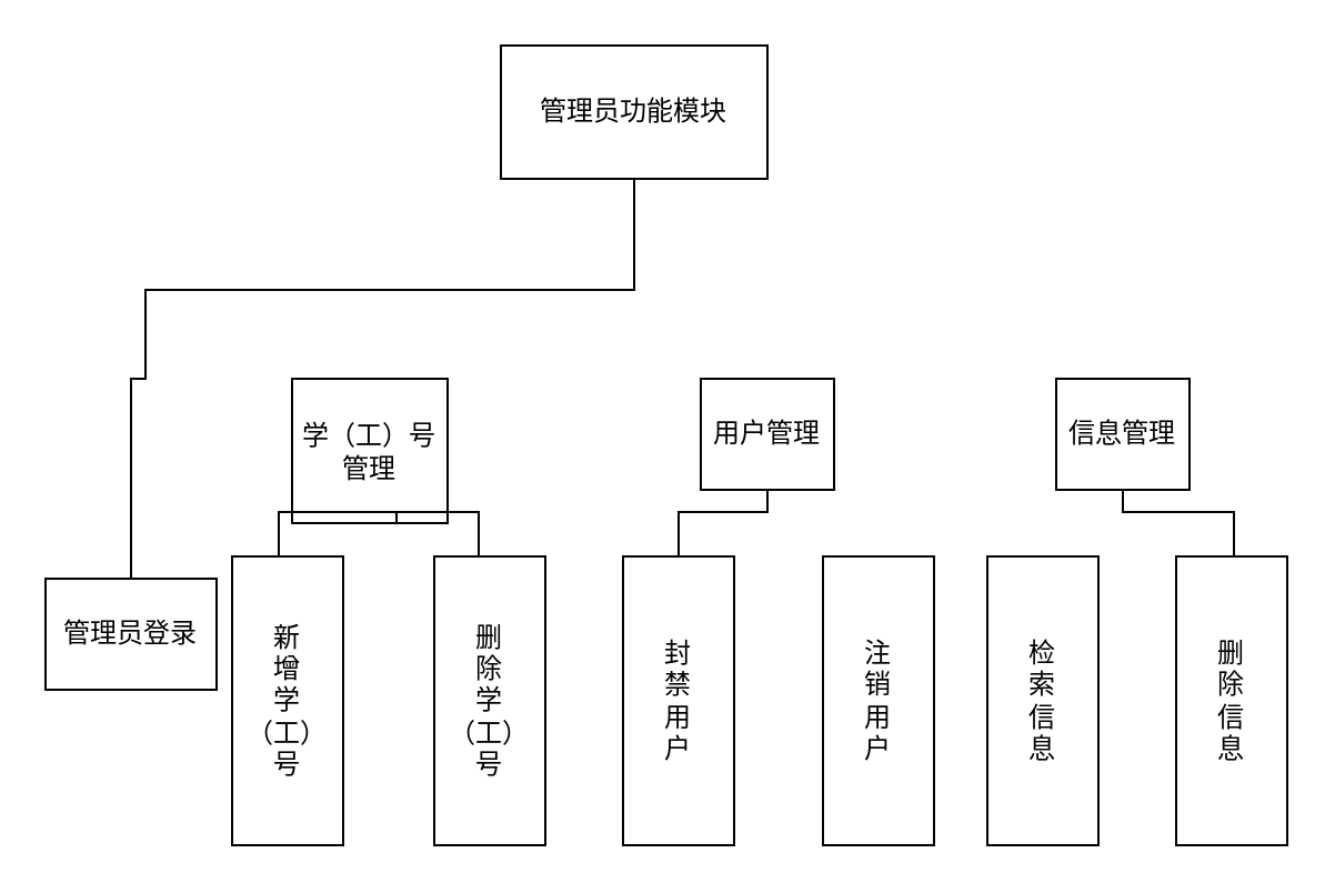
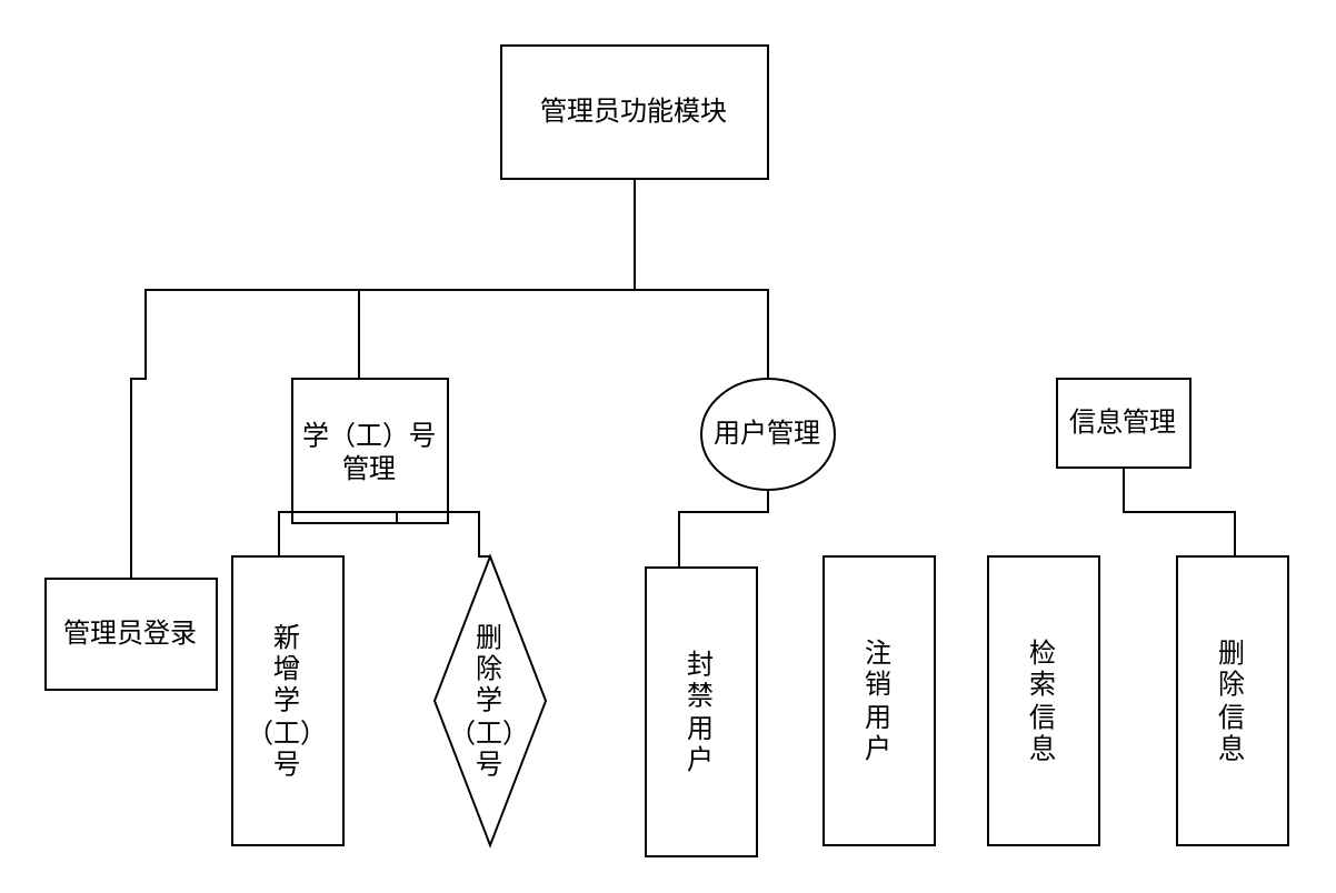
  <mxCell id="0" />
  <mxCell id="1" parent="0" />
  <mxCell id="2" style="edgeStyle=orthogonalEdgeStyle;rounded=0;orthogonalLoop=1;jettySize=auto;html=1;entryX=0.5;entryY=1;entryDx=0;entryDy=0;endArrow=none;endFill=0;" edge="1" parent="1" source="5" target="6"><mxGeometry relative="1" as="geometry"><Array as="points"><mxPoint x="285" y="130" /><mxPoint x="65" y="130" /><mxPoint x="65" y="170" /></Array></mxGeometry></mxCell>
+ <mxCell id="3" style="edgeStyle=orthogonalEdgeStyle;rounded=0;orthogonalLoop=1;jettySize=auto;html=1;endArrow=none;endFill=0;" edge="1" parent="1" source="5" target="8"><mxGeometry relative="1" as="geometry"><Array as="points"><mxPoint x="285" y="130" /><mxPoint x="345" y="130" /></Array></mxGeometry></mxCell>
+ <mxCell id="4" style="edgeStyle=orthogonalEdgeStyle;rounded=0;orthogonalLoop=1;jettySize=auto;html=1;endArrow=none;endFill=0;" edge="1" parent="1" source="5" target="11"><mxGeometry relative="1" as="geometry"><Array as="points"><mxPoint x="285" y="130" /><mxPoint x="161" y="130" /></Array></mxGeometry></mxCell>
  <mxCell id="5" value="管理员功能模块" style="rounded=0;whiteSpace=wrap;html=1;" vertex="1" parent="1"><mxGeometry x="225" y="20" width="120" height="60" as="geometry" /></mxCell>
  <mxCell id="6" value="管理员登录" style="rounded=0;html=1;direction=west;labelPosition=center;verticalLabelPosition=middle;align=center;verticalAlign=middle;flipV=1;whiteSpace=wrap;textDirection=rtl;horizontal=1;flipH=0;" vertex="1" parent="1"><mxGeometry x="20" y="260" width="77" height="50" as="geometry" /></mxCell>
  <mxCell id="7" style="edgeStyle=orthogonalEdgeStyle;rounded=0;orthogonalLoop=1;jettySize=auto;html=1;endArrow=none;endFill=0;" edge="1" parent="1" source="8" target="14"><mxGeometry relative="1" as="geometry"><Array as="points"><mxPoint x="345" y="230" /><mxPoint x="305" y="230" /></Array></mxGeometry></mxCell>
- <mxCell id="8" value="用户管理" style="rounded=0;html=1;direction=west;labelPosition=center;verticalLabelPosition=middle;align=center;verticalAlign=middle;flipV=1;whiteSpace=wrap;textDirection=rtl;horizontal=1;flipH=0;" vertex="1" parent="1"><mxGeometry x="315" y="170" width="60" height="50" as="geometry" /></mxCell>
+ <mxCell id="8" value="用户管理" style="ellipse;html=1;direction=west;labelPosition=center;verticalLabelPosition=middle;align=center;verticalAlign=middle;flipV=1;whiteSpace=wrap;textDirection=rtl;horizontal=1;flipH=0;" vertex="1" parent="1"><mxGeometry x="315" y="170" width="60" height="50" as="geometry" /></mxCell>
  <mxCell id="9" style="edgeStyle=orthogonalEdgeStyle;rounded=0;orthogonalLoop=1;jettySize=auto;html=1;endArrow=none;endFill=0;" edge="1" parent="1" source="10" target="17"><mxGeometry relative="1" as="geometry"><Array as="points"><mxPoint x="505" y="230" /><mxPoint x="555" y="230" /></Array></mxGeometry></mxCell>
- <mxCell id="10" value="信息管理" style="rounded=0;html=1;direction=west;labelPosition=center;verticalLabelPosition=middle;align=center;verticalAlign=middle;flipV=1;whiteSpace=wrap;textDirection=rtl;horizontal=1;flipH=0;" vertex="1" parent="1"><mxGeometry x="475" y="170" width="60" height="50" as="geometry" /></mxCell>
+ <mxCell id="10" value="信息管理" style="rounded=0;html=1;direction=west;labelPosition=center;verticalLabelPosition=middle;align=center;verticalAlign=middle;flipV=1;whiteSpace=wrap;textDirection=rtl;horizontal=1;flipH=0;" vertex="1" parent="1"><mxGeometry x="475" y="170" width="60" height="40" as="geometry" /></mxCell>
  <mxCell id="11" value="学（工）号管理" style="rounded=0;html=1;direction=west;labelPosition=center;verticalLabelPosition=middle;align=center;verticalAlign=middle;flipV=1;whiteSpace=wrap;textDirection=rtl;horizontal=1;flipH=0;" vertex="1" parent="1"><mxGeometry x="131" y="170" width="70" height="65" as="geometry" /></mxCell>
  <mxCell id="12" value="&lt;div&gt;新&lt;/div&gt;&lt;div&gt;增&lt;/div&gt;&lt;div&gt;学&lt;/div&gt;&lt;div&gt;（工）&lt;/div&gt;&lt;div&gt;号&lt;/div&gt;" style="rounded=0;html=1;direction=west;labelPosition=center;verticalLabelPosition=middle;align=center;verticalAlign=middle;flipV=1;whiteSpace=wrap;textDirection=rtl;horizontal=1;flipH=0;" vertex="1" parent="1"><mxGeometry x="104" y="250" width="50" height="130" as="geometry" /></mxCell>
- <mxCell id="13" value="&lt;div&gt;删&lt;br&gt;&lt;/div&gt;&lt;div&gt;除&lt;br&gt;&lt;/div&gt;&lt;div&gt;学&lt;/div&gt;&lt;div&gt;（工）&lt;/div&gt;&lt;div&gt;号&lt;/div&gt;" style="rounded=0;html=1;direction=west;labelPosition=center;verticalLabelPosition=middle;align=center;verticalAlign=middle;flipV=1;whiteSpace=wrap;textDirection=rtl;horizontal=1;flipH=0;" vertex="1" parent="1"><mxGeometry x="195" y="250" width="50" height="130" as="geometry" /></mxCell>
- <mxCell id="14" value="&lt;div&gt;封&lt;/div&gt;&lt;div&gt;禁&lt;/div&gt;&lt;div&gt;用&lt;/div&gt;&lt;div&gt;户&lt;br&gt;&lt;/div&gt;" style="rounded=0;html=1;direction=west;labelPosition=center;verticalLabelPosition=middle;align=center;verticalAlign=middle;flipV=1;whiteSpace=wrap;textDirection=rtl;horizontal=1;flipH=0;" vertex="1" parent="1"><mxGeometry x="280" y="250" width="50" height="130" as="geometry" /></mxCell>
+ <mxCell id="13" value="&lt;div&gt;删&lt;br&gt;&lt;/div&gt;&lt;div&gt;除&lt;br&gt;&lt;/div&gt;&lt;div&gt;学&lt;/div&gt;&lt;div&gt;（工）&lt;/div&gt;&lt;div&gt;号&lt;/div&gt;" style="rhombus;html=1;direction=west;labelPosition=center;verticalLabelPosition=middle;align=center;verticalAlign=middle;flipV=1;whiteSpace=wrap;textDirection=rtl;horizontal=1;flipH=0;" vertex="1" parent="1"><mxGeometry x="195" y="250" width="50" height="130" as="geometry" /></mxCell>
+ <mxCell id="14" value="&lt;div&gt;封&lt;/div&gt;&lt;div&gt;禁&lt;/div&gt;&lt;div&gt;用&lt;/div&gt;&lt;div&gt;户&lt;br&gt;&lt;/div&gt;" style="rounded=0;html=1;direction=west;labelPosition=center;verticalLabelPosition=middle;align=center;verticalAlign=middle;flipV=1;whiteSpace=wrap;textDirection=rtl;horizontal=1;flipH=0;" vertex="1" parent="1"><mxGeometry x="290" y="255" width="50" height="130" as="geometry" /></mxCell>
  <mxCell id="15" value="&lt;div&gt;注&lt;/div&gt;&lt;div&gt;销&lt;/div&gt;&lt;div&gt;用&lt;/div&gt;&lt;div&gt;户&lt;/div&gt;" style="rounded=0;html=1;direction=west;labelPosition=center;verticalLabelPosition=middle;align=center;verticalAlign=middle;flipV=1;whiteSpace=wrap;textDirection=rtl;horizontal=1;flipH=0;" vertex="1" parent="1"><mxGeometry x="370" y="250" width="50" height="130" as="geometry" /></mxCell>
  <mxCell id="16" value="&lt;div&gt;检&lt;/div&gt;&lt;div&gt;索&lt;/div&gt;&lt;div&gt;信&lt;/div&gt;&lt;div&gt;息&lt;/div&gt;" style="rounded=0;html=1;direction=west;labelPosition=center;verticalLabelPosition=middle;align=center;verticalAlign=middle;flipV=1;whiteSpace=wrap;textDirection=rtl;horizontal=1;flipH=0;" vertex="1" parent="1"><mxGeometry x="444" y="250" width="50" height="130" as="geometry" /></mxCell>
  <mxCell id="17" value="&lt;div&gt;删&lt;/div&gt;&lt;div&gt;除&lt;/div&gt;&lt;div&gt;信&lt;/div&gt;&lt;div&gt;息&lt;/div&gt;" style="rounded=0;html=1;direction=west;labelPosition=center;verticalLabelPosition=middle;align=center;verticalAlign=middle;flipV=1;whiteSpace=wrap;textDirection=rtl;horizontal=1;flipH=0;" vertex="1" parent="1"><mxGeometry x="529" y="250" width="50" height="130" as="geometry" /></mxCell>
  <mxCell id="18" style="edgeStyle=orthogonalEdgeStyle;rounded=0;orthogonalLoop=1;jettySize=auto;html=1;endArrow=none;endFill=0;exitX=0.5;exitY=0;exitDx=0;exitDy=0;" edge="1" parent="1" source="11" target="12"><mxGeometry relative="1" as="geometry"><Array as="points"><mxPoint x="178" y="230" /><mxPoint x="125" y="230" /></Array><mxPoint x="295" y="90" as="sourcePoint" /><mxPoint x="105" y="240" as="targetPoint" /></mxGeometry></mxCell>
  <mxCell id="19" style="edgeStyle=orthogonalEdgeStyle;rounded=0;orthogonalLoop=1;jettySize=auto;html=1;endArrow=none;endFill=0;exitX=0.5;exitY=0;exitDx=0;exitDy=0;entryX=0.5;entryY=1;entryDx=0;entryDy=0;" edge="1" parent="1" source="11" target="13"><mxGeometry relative="1" as="geometry"><Array as="points"><mxPoint x="178" y="230" /><mxPoint x="215" y="230" /><mxPoint x="215" y="250" /></Array><mxPoint x="188" y="230" as="sourcePoint" /><mxPoint x="115" y="260" as="targetPoint" /></mxGeometry></mxCell>
